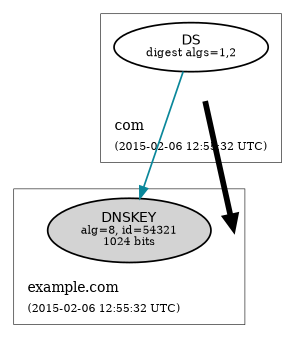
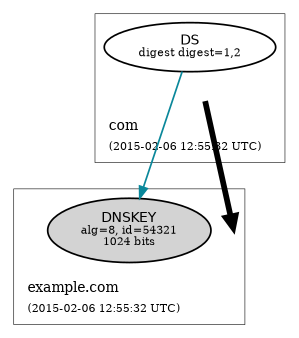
  digraph {
    compound=true
    rankdir=BT
    ranksep=0.3
    node [penwidth=1.5 shape=point style=invis]
    edge [penwidth=1.5 style=solid dir=back]
-   n1 [color="#000000" fillcolor="#ffffff" label=<<FONT POINT-SIZE="12" FACE="Helvetica">DS</FONT><BR/><FONT POINT-SIZE="10">digest algs=1,2</FONT>> shape=ellipse style=filled]
+   n1 [color="#000000" fillcolor="#ffffff" label=<<FONT POINT-SIZE="12" FACE="Helvetica">DS</FONT><BR/><FONT POINT-SIZE="10">digest digest=1,2</FONT>> shape=ellipse style=filled]
    cluster_com_top
    cluster_com_bottom
    n4 [color="#000000" fillcolor=lightgray label=<<FONT POINT-SIZE="12" FACE="Helvetica">DNSKEY</FONT><BR/><FONT POINT-SIZE="10">alg=8, id=54321<BR/>1024 bits</FONT>> shape=ellipse style=filled]
    "cluster_example.com_top"
    "cluster_example.com_bottom"
    subgraph cluster_1 {
      label=<<TABLE BORDER="0"><TR><TD ALIGN="LEFT"><FONT POINT-SIZE="12">com</FONT></TD></TR><TR><TD ALIGN="LEFT"><FONT POINT-SIZE="10">(2015-02-06 12:55:32 UTC)</FONT></TD></TR></TABLE>>
      labeljust=l
      penwidth=0.5
      n1
      cluster_com_top
      cluster_com_bottom
    }
    subgraph cluster_2 {
      label=<<TABLE BORDER="0"><TR><TD ALIGN="LEFT"><FONT POINT-SIZE="12">example.com</FONT></TD></TR><TR><TD ALIGN="LEFT"><FONT POINT-SIZE="10">(2015-02-06 12:55:32 UTC)</FONT></TD></TR></TABLE>>
      labeljust=l
      penwidth=0.5
      n4
      "cluster_example.com_top"
      "cluster_example.com_bottom"
    }
    cluster_com_bottom -> n1 [style=invis dir=""]
    n4 -> n1 [color="#0a879a"]
    "cluster_example.com_top" -> cluster_com_bottom [color="#000000" minlen=2 penwidth=5.0]
  }
